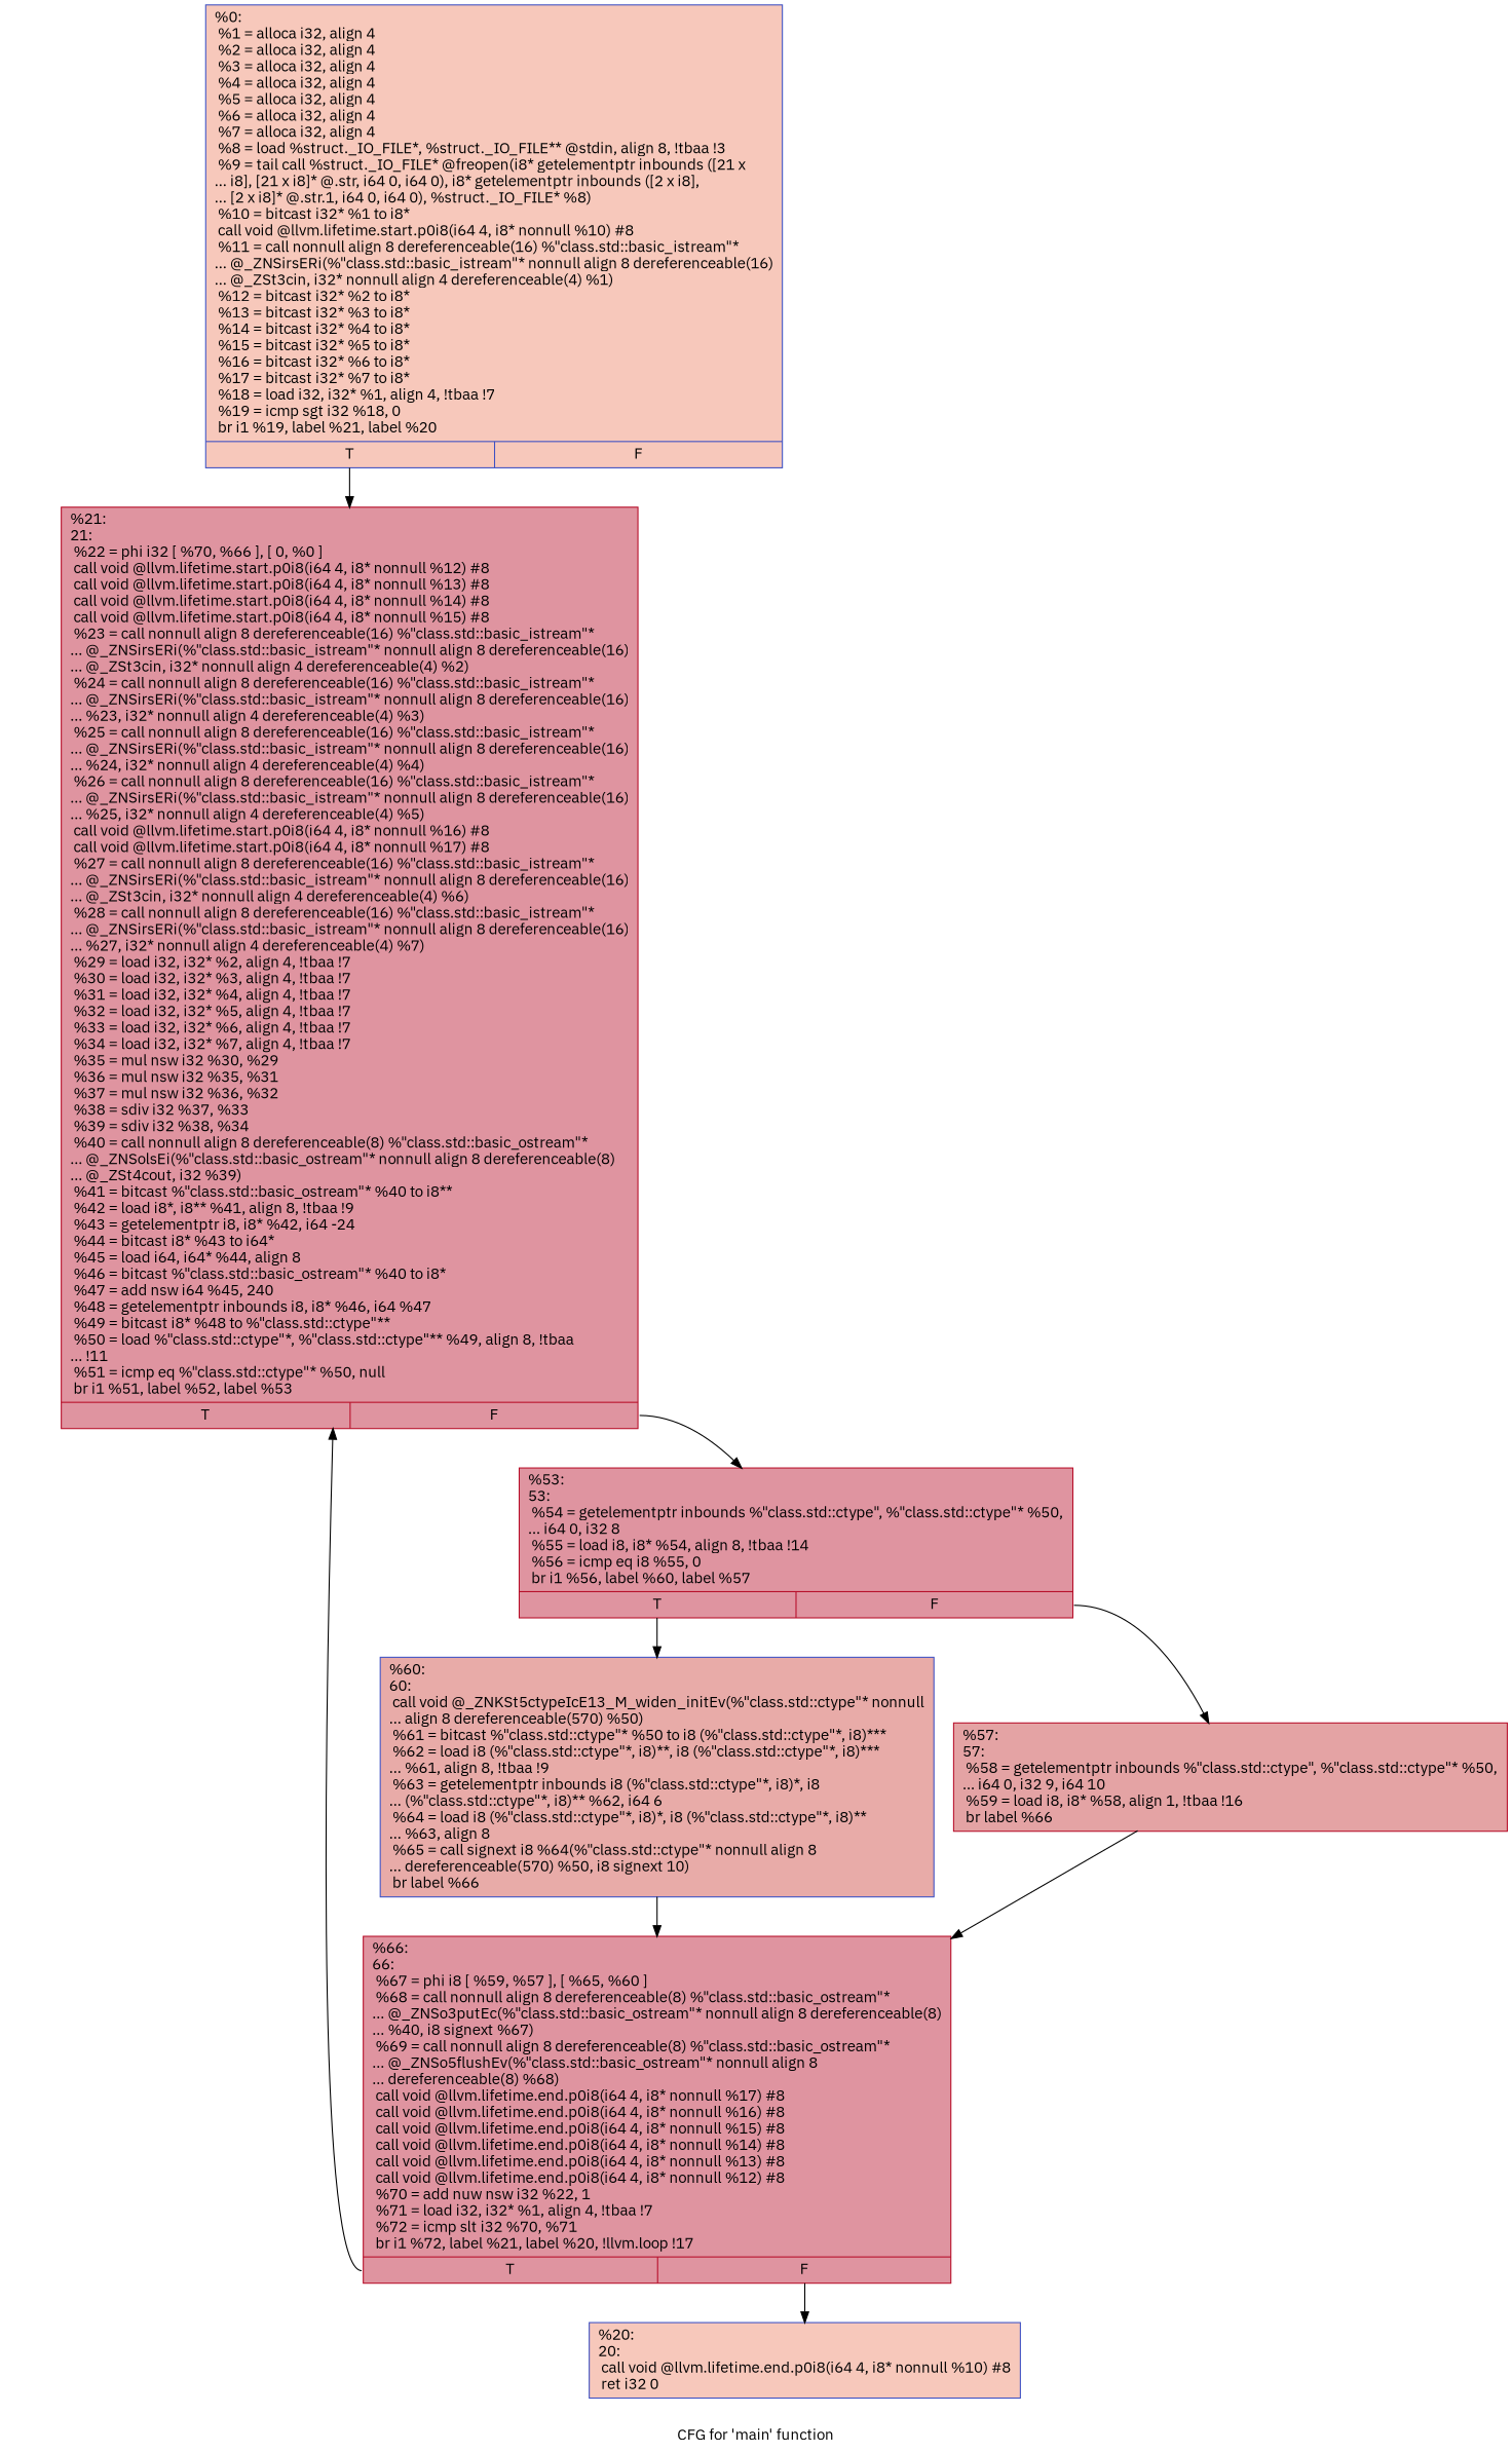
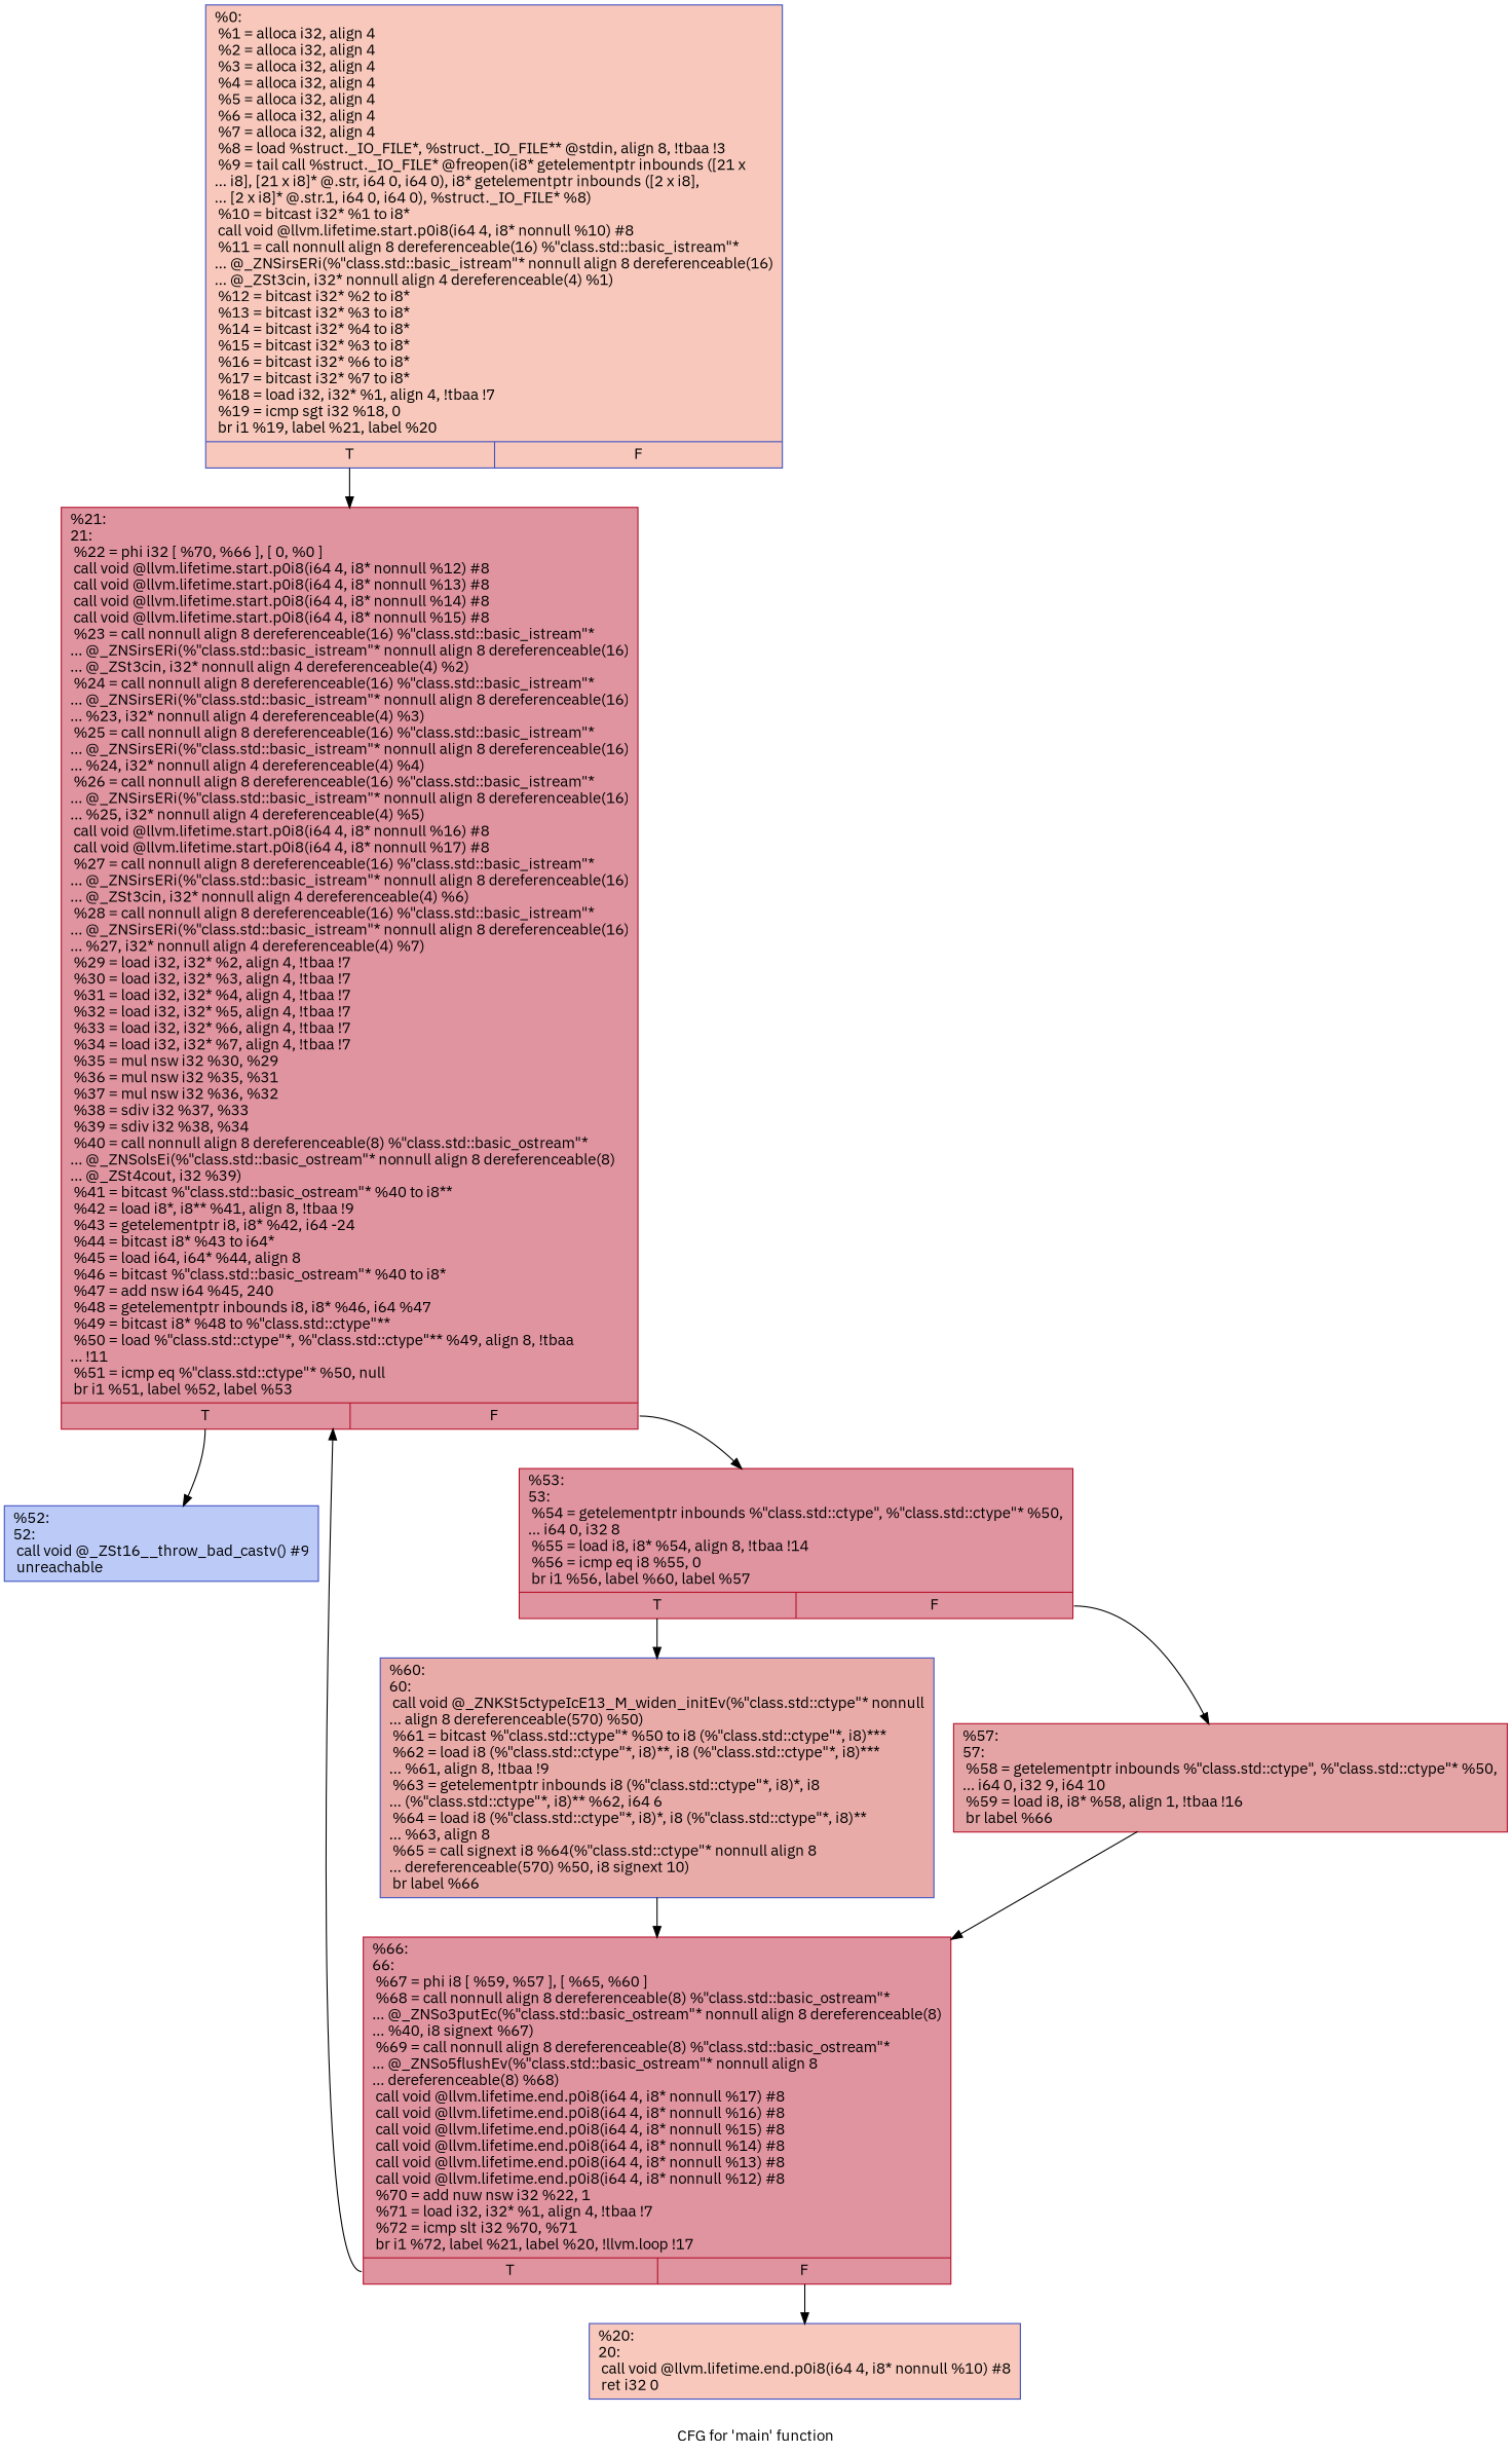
  digraph {
    fontname="IBM Plex Sans"
    label="CFG for 'main' function"
    node [color="#3d50c3ff" fillcolor="#b70d2870" fontname="IBM Plex Sans" shape=record style=filled]
    edge [fontname="IBM Plex Sans" tailport=s0]
-   n1 [fillcolor="#ed836670" label="{%0:\l  %1 = alloca i32, align 4\l  %2 = alloca i32, align 4\l  %3 = alloca i32, align 4\l  %4 = alloca i32, align 4\l  %5 = alloca i32, align 4\l  %6 = alloca i32, align 4\l  %7 = alloca i32, align 4\l  %8 = load %struct._IO_FILE*, %struct._IO_FILE** @stdin, align 8, !tbaa !3\l  %9 = tail call %struct._IO_FILE* @freopen(i8* getelementptr inbounds ([21 x\l... i8], [21 x i8]* @.str, i64 0, i64 0), i8* getelementptr inbounds ([2 x i8],\l... [2 x i8]* @.str.1, i64 0, i64 0), %struct._IO_FILE* %8)\l  %10 = bitcast i32* %1 to i8*\l  call void @llvm.lifetime.start.p0i8(i64 4, i8* nonnull %10) #8\l  %11 = call nonnull align 8 dereferenceable(16) %\"class.std::basic_istream\"*\l... @_ZNSirsERi(%\"class.std::basic_istream\"* nonnull align 8 dereferenceable(16)\l... @_ZSt3cin, i32* nonnull align 4 dereferenceable(4) %1)\l  %12 = bitcast i32* %2 to i8*\l  %13 = bitcast i32* %3 to i8*\l  %14 = bitcast i32* %4 to i8*\l  %15 = bitcast i32* %5 to i8*\l  %16 = bitcast i32* %6 to i8*\l  %17 = bitcast i32* %7 to i8*\l  %18 = load i32, i32* %1, align 4, !tbaa !7\l  %19 = icmp sgt i32 %18, 0\l  br i1 %19, label %21, label %20\l|{<s0>T|<s1>F}}"]
+   n1 [fillcolor="#ed836670" label="{%0:\l  %1 = alloca i32, align 4\l  %2 = alloca i32, align 4\l  %3 = alloca i32, align 4\l  %4 = alloca i32, align 4\l  %5 = alloca i32, align 4\l  %6 = alloca i32, align 4\l  %7 = alloca i32, align 4\l  %8 = load %struct._IO_FILE*, %struct._IO_FILE** @stdin, align 8, !tbaa !3\l  %9 = tail call %struct._IO_FILE* @freopen(i8* getelementptr inbounds ([21 x\l... i8], [21 x i8]* @.str, i64 0, i64 0), i8* getelementptr inbounds ([2 x i8],\l... [2 x i8]* @.str.1, i64 0, i64 0), %struct._IO_FILE* %8)\l  %10 = bitcast i32* %1 to i8*\l  call void @llvm.lifetime.start.p0i8(i64 4, i8* nonnull %10) #8\l  %11 = call nonnull align 8 dereferenceable(16) %\"class.std::basic_istream\"*\l... @_ZNSirsERi(%\"class.std::basic_istream\"* nonnull align 8 dereferenceable(16)\l... @_ZSt3cin, i32* nonnull align 4 dereferenceable(4) %1)\l  %12 = bitcast i32* %2 to i8*\l  %13 = bitcast i32* %3 to i8*\l  %14 = bitcast i32* %4 to i8*\l  %15 = bitcast i32* %3 to i8*\l  %16 = bitcast i32* %6 to i8*\l  %17 = bitcast i32* %7 to i8*\l  %18 = load i32, i32* %1, align 4, !tbaa !7\l  %19 = icmp sgt i32 %18, 0\l  br i1 %19, label %21, label %20\l|{<s0>T|<s1>F}}"]
    n2 [color="#b70d28ff" label="{%21:\l21:                                               \l  %22 = phi i32 [ %70, %66 ], [ 0, %0 ]\l  call void @llvm.lifetime.start.p0i8(i64 4, i8* nonnull %12) #8\l  call void @llvm.lifetime.start.p0i8(i64 4, i8* nonnull %13) #8\l  call void @llvm.lifetime.start.p0i8(i64 4, i8* nonnull %14) #8\l  call void @llvm.lifetime.start.p0i8(i64 4, i8* nonnull %15) #8\l  %23 = call nonnull align 8 dereferenceable(16) %\"class.std::basic_istream\"*\l... @_ZNSirsERi(%\"class.std::basic_istream\"* nonnull align 8 dereferenceable(16)\l... @_ZSt3cin, i32* nonnull align 4 dereferenceable(4) %2)\l  %24 = call nonnull align 8 dereferenceable(16) %\"class.std::basic_istream\"*\l... @_ZNSirsERi(%\"class.std::basic_istream\"* nonnull align 8 dereferenceable(16)\l... %23, i32* nonnull align 4 dereferenceable(4) %3)\l  %25 = call nonnull align 8 dereferenceable(16) %\"class.std::basic_istream\"*\l... @_ZNSirsERi(%\"class.std::basic_istream\"* nonnull align 8 dereferenceable(16)\l... %24, i32* nonnull align 4 dereferenceable(4) %4)\l  %26 = call nonnull align 8 dereferenceable(16) %\"class.std::basic_istream\"*\l... @_ZNSirsERi(%\"class.std::basic_istream\"* nonnull align 8 dereferenceable(16)\l... %25, i32* nonnull align 4 dereferenceable(4) %5)\l  call void @llvm.lifetime.start.p0i8(i64 4, i8* nonnull %16) #8\l  call void @llvm.lifetime.start.p0i8(i64 4, i8* nonnull %17) #8\l  %27 = call nonnull align 8 dereferenceable(16) %\"class.std::basic_istream\"*\l... @_ZNSirsERi(%\"class.std::basic_istream\"* nonnull align 8 dereferenceable(16)\l... @_ZSt3cin, i32* nonnull align 4 dereferenceable(4) %6)\l  %28 = call nonnull align 8 dereferenceable(16) %\"class.std::basic_istream\"*\l... @_ZNSirsERi(%\"class.std::basic_istream\"* nonnull align 8 dereferenceable(16)\l... %27, i32* nonnull align 4 dereferenceable(4) %7)\l  %29 = load i32, i32* %2, align 4, !tbaa !7\l  %30 = load i32, i32* %3, align 4, !tbaa !7\l  %31 = load i32, i32* %4, align 4, !tbaa !7\l  %32 = load i32, i32* %5, align 4, !tbaa !7\l  %33 = load i32, i32* %6, align 4, !tbaa !7\l  %34 = load i32, i32* %7, align 4, !tbaa !7\l  %35 = mul nsw i32 %30, %29\l  %36 = mul nsw i32 %35, %31\l  %37 = mul nsw i32 %36, %32\l  %38 = sdiv i32 %37, %33\l  %39 = sdiv i32 %38, %34\l  %40 = call nonnull align 8 dereferenceable(8) %\"class.std::basic_ostream\"*\l... @_ZNSolsEi(%\"class.std::basic_ostream\"* nonnull align 8 dereferenceable(8)\l... @_ZSt4cout, i32 %39)\l  %41 = bitcast %\"class.std::basic_ostream\"* %40 to i8**\l  %42 = load i8*, i8** %41, align 8, !tbaa !9\l  %43 = getelementptr i8, i8* %42, i64 -24\l  %44 = bitcast i8* %43 to i64*\l  %45 = load i64, i64* %44, align 8\l  %46 = bitcast %\"class.std::basic_ostream\"* %40 to i8*\l  %47 = add nsw i64 %45, 240\l  %48 = getelementptr inbounds i8, i8* %46, i64 %47\l  %49 = bitcast i8* %48 to %\"class.std::ctype\"**\l  %50 = load %\"class.std::ctype\"*, %\"class.std::ctype\"** %49, align 8, !tbaa\l... !11\l  %51 = icmp eq %\"class.std::ctype\"* %50, null\l  br i1 %51, label %52, label %53\l|{<s0>T|<s1>F}}"]
+   n3 [fillcolor="#6687ed70" label="{%52:\l52:                                               \l  call void @_ZSt16__throw_bad_castv() #9\l  unreachable\l}"]
    n4 [color="#b70d28ff" label="{%53:\l53:                                               \l  %54 = getelementptr inbounds %\"class.std::ctype\", %\"class.std::ctype\"* %50,\l... i64 0, i32 8\l  %55 = load i8, i8* %54, align 8, !tbaa !14\l  %56 = icmp eq i8 %55, 0\l  br i1 %56, label %60, label %57\l|{<s0>T|<s1>F}}"]
    n5 [fillcolor="#ed836670" label="{%20:\l20:                                               \l  call void @llvm.lifetime.end.p0i8(i64 4, i8* nonnull %10) #8\l  ret i32 0\l}"]
    n6 [fillcolor="#cc403a70" label="{%60:\l60:                                               \l  call void @_ZNKSt5ctypeIcE13_M_widen_initEv(%\"class.std::ctype\"* nonnull\l... align 8 dereferenceable(570) %50)\l  %61 = bitcast %\"class.std::ctype\"* %50 to i8 (%\"class.std::ctype\"*, i8)***\l  %62 = load i8 (%\"class.std::ctype\"*, i8)**, i8 (%\"class.std::ctype\"*, i8)***\l... %61, align 8, !tbaa !9\l  %63 = getelementptr inbounds i8 (%\"class.std::ctype\"*, i8)*, i8\l... (%\"class.std::ctype\"*, i8)** %62, i64 6\l  %64 = load i8 (%\"class.std::ctype\"*, i8)*, i8 (%\"class.std::ctype\"*, i8)**\l... %63, align 8\l  %65 = call signext i8 %64(%\"class.std::ctype\"* nonnull align 8\l... dereferenceable(570) %50, i8 signext 10)\l  br label %66\l}"]
    n7 [color="#b70d28ff" fillcolor="#c32e3170" label="{%57:\l57:                                               \l  %58 = getelementptr inbounds %\"class.std::ctype\", %\"class.std::ctype\"* %50,\l... i64 0, i32 9, i64 10\l  %59 = load i8, i8* %58, align 1, !tbaa !16\l  br label %66\l}"]
    n8 [color="#b70d28ff" label="{%66:\l66:                                               \l  %67 = phi i8 [ %59, %57 ], [ %65, %60 ]\l  %68 = call nonnull align 8 dereferenceable(8) %\"class.std::basic_ostream\"*\l... @_ZNSo3putEc(%\"class.std::basic_ostream\"* nonnull align 8 dereferenceable(8)\l... %40, i8 signext %67)\l  %69 = call nonnull align 8 dereferenceable(8) %\"class.std::basic_ostream\"*\l... @_ZNSo5flushEv(%\"class.std::basic_ostream\"* nonnull align 8\l... dereferenceable(8) %68)\l  call void @llvm.lifetime.end.p0i8(i64 4, i8* nonnull %17) #8\l  call void @llvm.lifetime.end.p0i8(i64 4, i8* nonnull %16) #8\l  call void @llvm.lifetime.end.p0i8(i64 4, i8* nonnull %15) #8\l  call void @llvm.lifetime.end.p0i8(i64 4, i8* nonnull %14) #8\l  call void @llvm.lifetime.end.p0i8(i64 4, i8* nonnull %13) #8\l  call void @llvm.lifetime.end.p0i8(i64 4, i8* nonnull %12) #8\l  %70 = add nuw nsw i32 %22, 1\l  %71 = load i32, i32* %1, align 4, !tbaa !7\l  %72 = icmp slt i32 %70, %71\l  br i1 %72, label %21, label %20, !llvm.loop !17\l|{<s0>T|<s1>F}}"]
    n1 -> n2
+   n2 -> n3
    n2 -> n4 [tailport=s1]
    n4 -> n6
    n4 -> n7 [tailport=s1]
    n6 -> n8
    n7 -> n8
    n8 -> n2
    n8 -> n5 [tailport=s1]
  }
